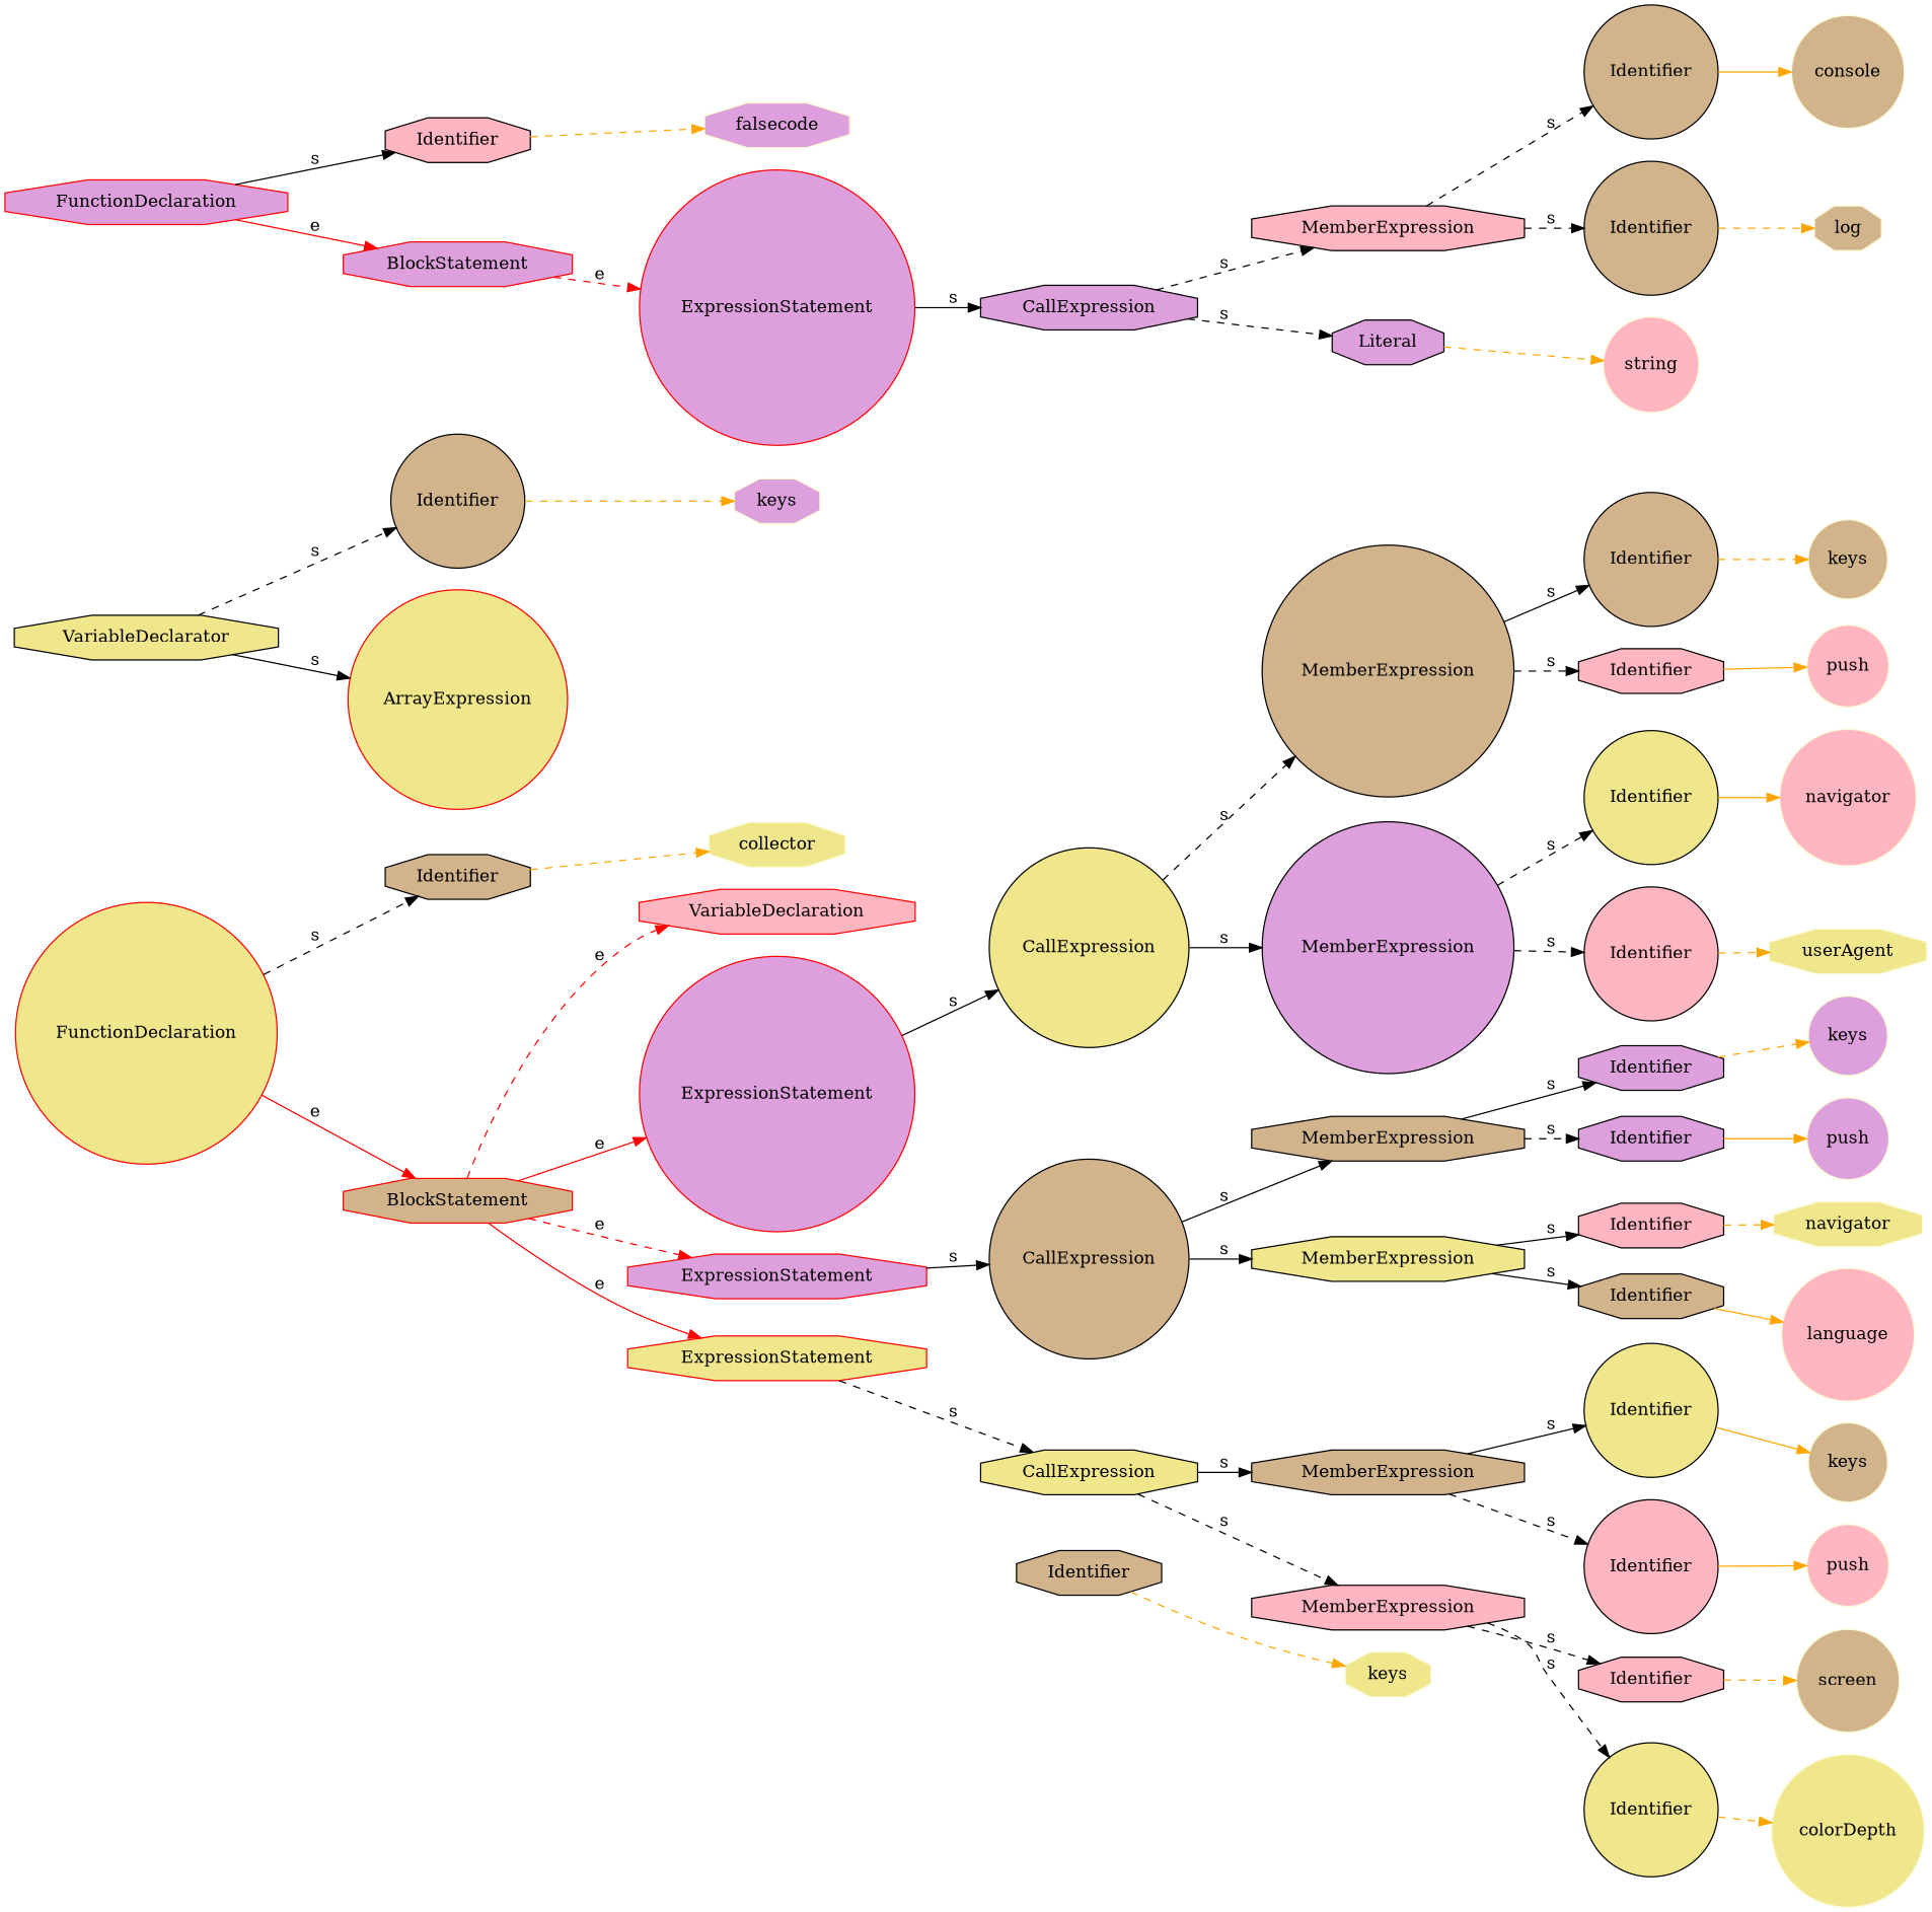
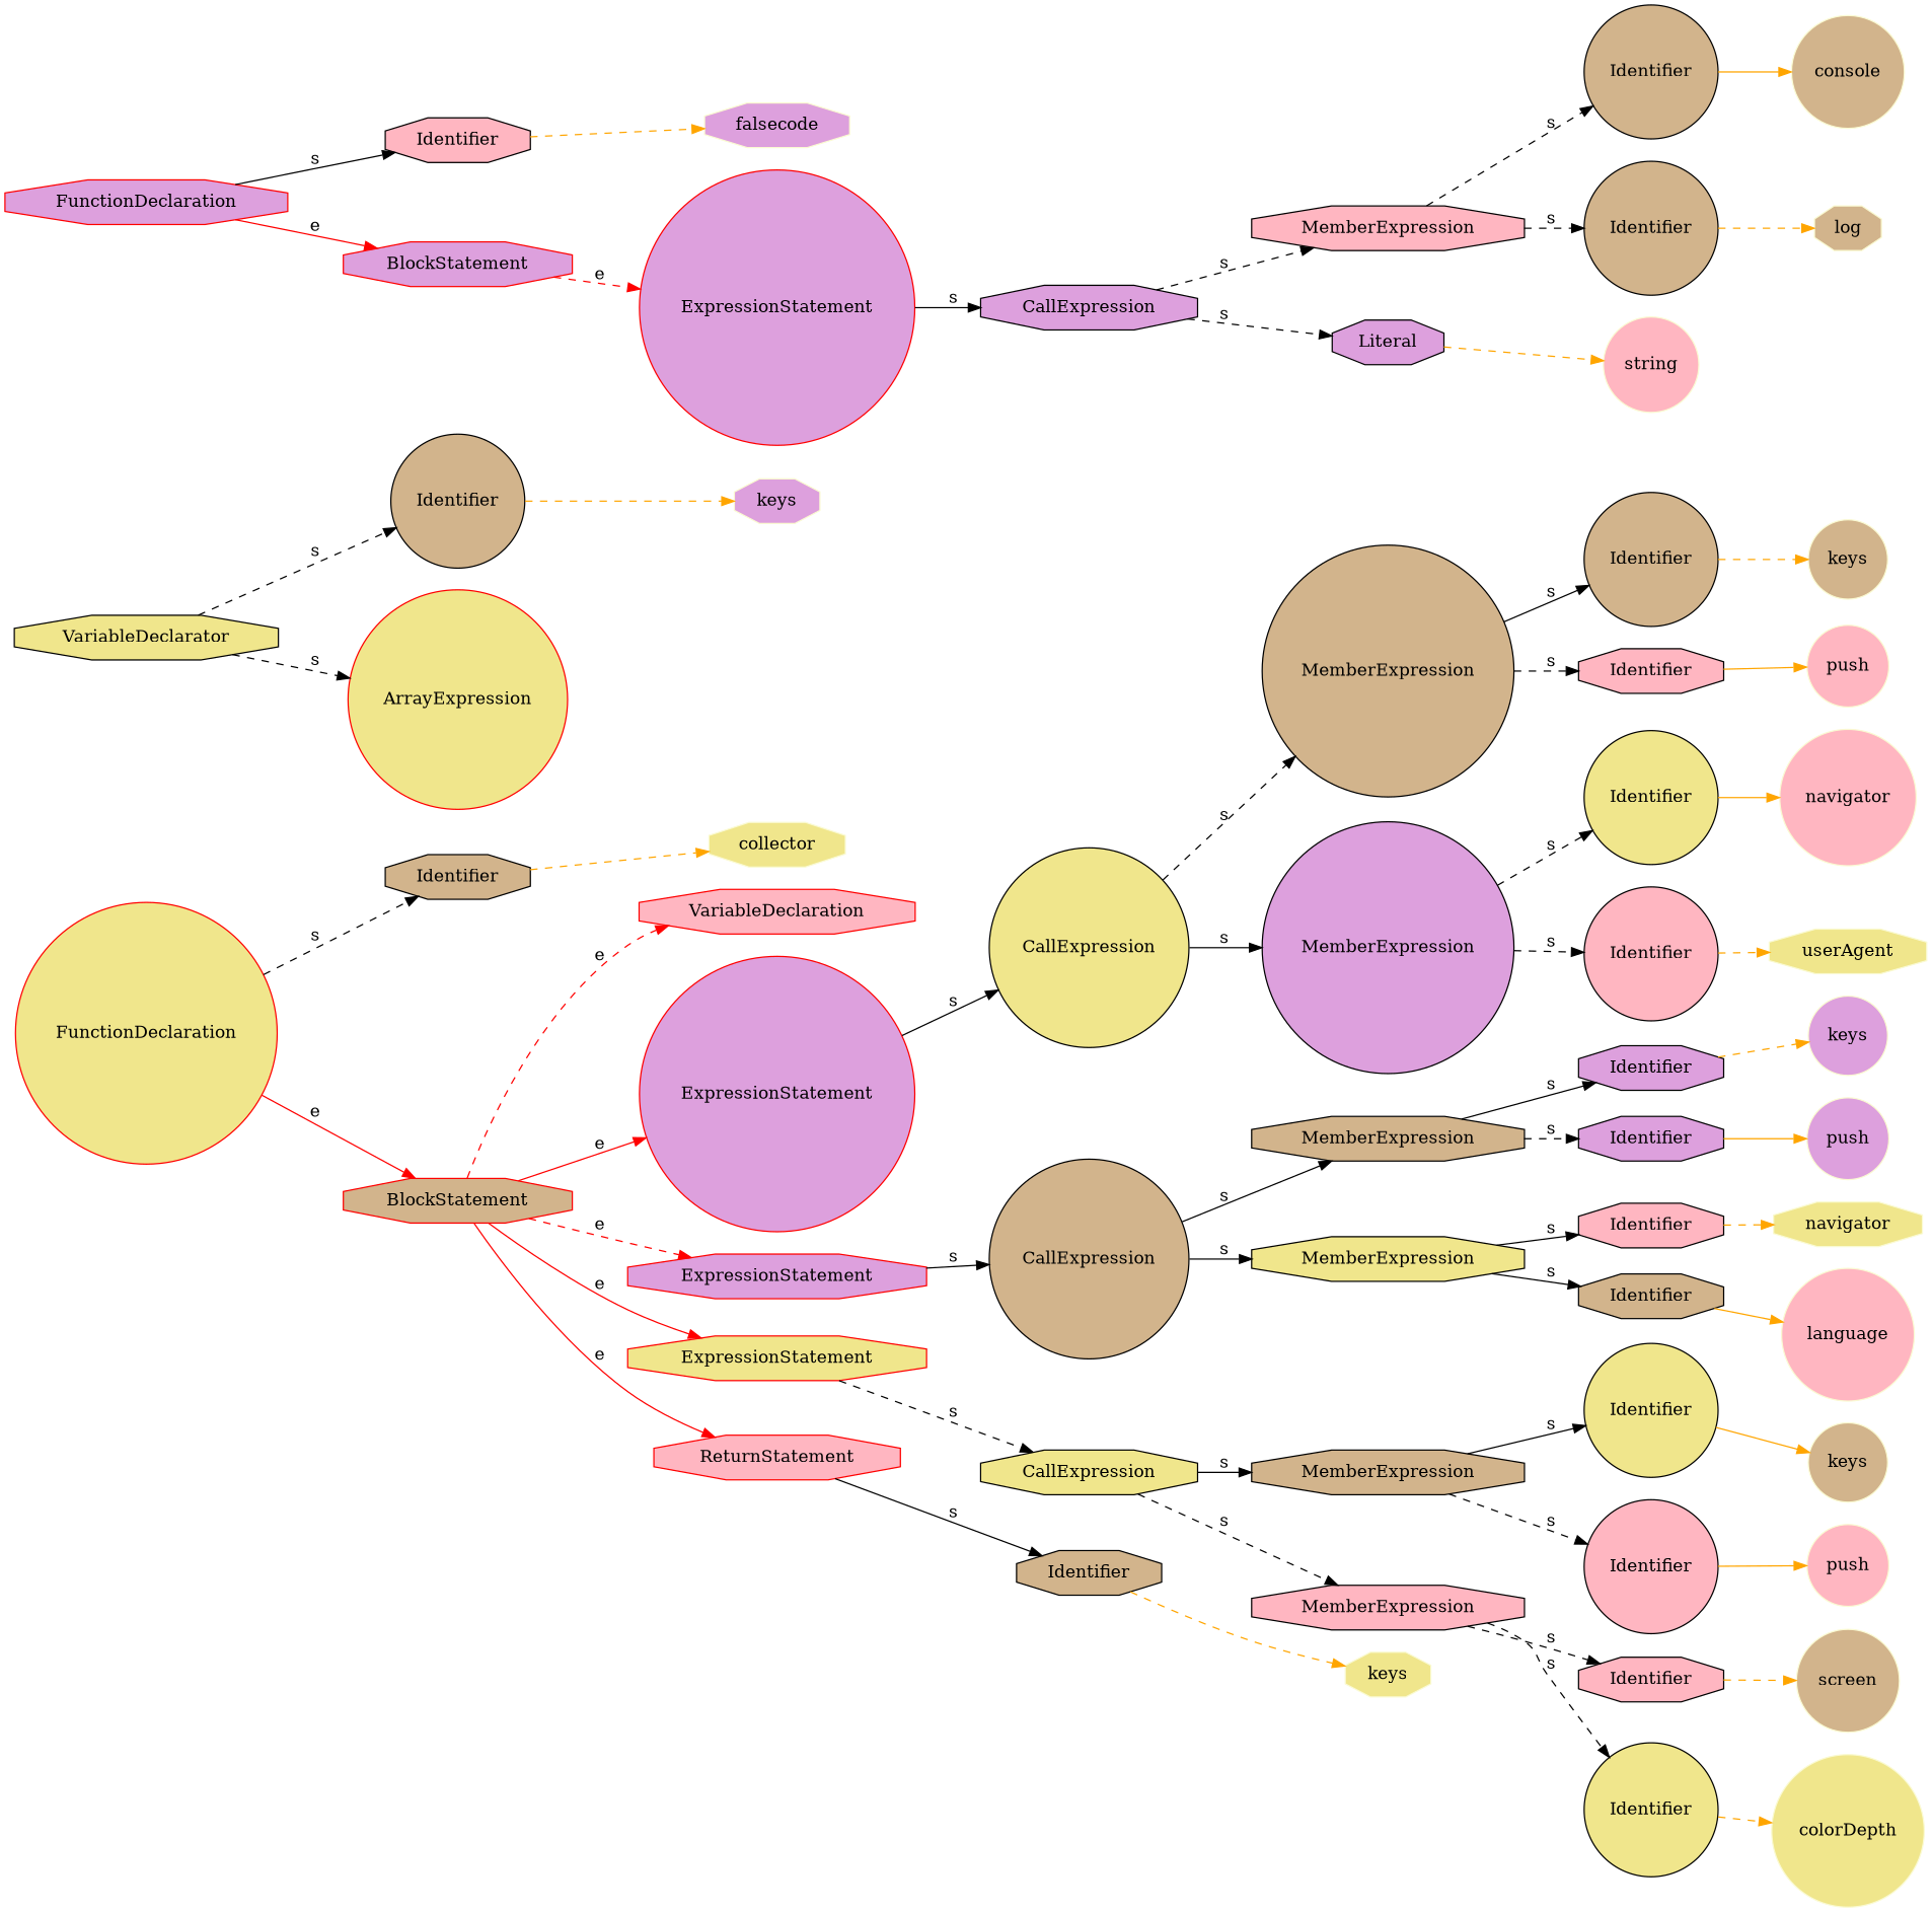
  digraph {
    rankdir=LR
    node [color=black fillcolor=tan shape=octagon style=filled]
    edge [color=black style=dashed]
    n1 [color=red fillcolor=khaki label=FunctionDeclaration shape=circle]
    n2 [label=Identifier]
    n3 [color=red label=BlockStatement]
    n4 [color=lightgoldenrodyellow fillcolor=khaki label=collector]
    n5 [color=red fillcolor=lightpink label=VariableDeclaration]
    n6 [color=red fillcolor=plum label=ExpressionStatement shape=circle]
    n7 [color=red fillcolor=plum label=ExpressionStatement]
    n8 [color=red fillcolor=khaki label=ExpressionStatement]
+   n9 [color=red fillcolor=lightpink label=ReturnStatement]
    n10 [fillcolor=khaki label=CallExpression shape=circle]
    n11 [label=CallExpression shape=circle]
    n12 [fillcolor=khaki label=CallExpression]
    n13 [label=Identifier]
    n14 [fillcolor=khaki label=VariableDeclarator]
    n15 [label=Identifier shape=circle]
    n16 [color=red fillcolor=khaki label=ArrayExpression shape=circle]
    n17 [color=lightgoldenrodyellow fillcolor=plum label=keys]
    n18 [label=MemberExpression shape=circle]
    n19 [fillcolor=plum label=MemberExpression shape=circle]
    n20 [label=Identifier shape=circle]
    n21 [fillcolor=lightpink label=Identifier]
    n22 [fillcolor=khaki label=Identifier shape=circle]
    n23 [fillcolor=lightpink label=Identifier shape=circle]
    n24 [color=lightgoldenrodyellow label=keys shape=circle]
    n25 [color=lightgoldenrodyellow fillcolor=lightpink label=push shape=circle]
    n26 [color=lightgoldenrodyellow fillcolor=lightpink label=navigator shape=circle]
    n27 [color=lightgoldenrodyellow fillcolor=khaki label=userAgent]
    n28 [label=MemberExpression]
    n29 [fillcolor=khaki label=MemberExpression]
    n30 [fillcolor=plum label=Identifier]
    n31 [fillcolor=plum label=Identifier]
    n32 [fillcolor=lightpink label=Identifier]
    n33 [label=Identifier]
    n34 [color=lightgoldenrodyellow fillcolor=plum label=keys shape=circle]
    n35 [color=lightgoldenrodyellow fillcolor=plum label=push shape=circle]
    n36 [color=lightgoldenrodyellow fillcolor=khaki label=navigator]
    n37 [color=lightgoldenrodyellow fillcolor=lightpink label=language shape=circle]
    n38 [label=MemberExpression]
    n39 [fillcolor=lightpink label=MemberExpression]
    n40 [fillcolor=khaki label=Identifier shape=circle]
    n41 [fillcolor=lightpink label=Identifier shape=circle]
    n42 [fillcolor=lightpink label=Identifier]
    n43 [fillcolor=khaki label=Identifier shape=circle]
    n44 [color=lightgoldenrodyellow label=keys shape=circle]
    n45 [color=lightgoldenrodyellow fillcolor=lightpink label=push shape=circle]
    n46 [color=lightgoldenrodyellow label=screen shape=circle]
    n47 [color=lightgoldenrodyellow fillcolor=khaki label=colorDepth shape=circle]
    n48 [color=lightgoldenrodyellow fillcolor=khaki label=keys]
    n49 [color=red fillcolor=plum label=FunctionDeclaration]
    n50 [fillcolor=lightpink label=Identifier]
    n51 [color=red fillcolor=plum label=BlockStatement]
    n52 [color=lightgoldenrodyellow fillcolor=plum label=falsecode]
    n53 [color=red fillcolor=plum label=ExpressionStatement shape=circle]
    n54 [fillcolor=plum label=CallExpression]
    n55 [fillcolor=lightpink label=MemberExpression]
    n56 [fillcolor=plum label=Literal]
    n57 [label=Identifier shape=circle]
    n58 [label=Identifier shape=circle]
    n59 [color=lightgoldenrodyellow fillcolor=lightpink label=string shape=circle]
    n60 [color=lightgoldenrodyellow label=console shape=circle]
    n61 [color=lightgoldenrodyellow label=log]
    n1 -> n2 [label=s]
    n1 -> n3 [color=red label=e style=solid]
    n2 -> n4 [color=orange]
    n3 -> n5 [color=red label=e]
    n3 -> n6 [color=red label=e style=solid]
    n3 -> n7 [color=red label=e]
    n3 -> n8 [color=red label=e style=solid]
+   n3 -> n9 [color=red label=e style=solid]
    n6 -> n10 [label=s style=solid]
    n7 -> n11 [label=s style=solid]
    n8 -> n12 [label=s]
+   n9 -> n13 [label=s style=solid]
    n10 -> n18 [label=s]
    n10 -> n19 [label=s style=solid]
    n11 -> n28 [label=s style=solid]
    n11 -> n29 [label=s style=solid]
    n12 -> n38 [label=s style=solid]
    n12 -> n39 [label=s]
    n13 -> n48 [color=orange]
    n14 -> n15 [label=s]
-   n14 -> n16 [label=s style=solid]
+   n14 -> n16 [label=s]
    n15 -> n17 [color=orange]
    n18 -> n20 [label=s style=solid]
    n18 -> n21 [label=s]
    n19 -> n22 [label=s]
    n19 -> n23 [label=s]
    n20 -> n24 [color=orange]
    n21 -> n25 [color=orange style=solid]
    n22 -> n26 [color=orange style=solid]
    n23 -> n27 [color=orange]
    n28 -> n30 [label=s style=solid]
    n28 -> n31 [label=s]
    n29 -> n32 [label=s style=solid]
    n29 -> n33 [label=s style=solid]
    n30 -> n34 [color=orange]
    n31 -> n35 [color=orange style=solid]
    n32 -> n36 [color=orange]
    n33 -> n37 [color=orange style=solid]
    n38 -> n40 [label=s style=solid]
    n38 -> n41 [label=s]
    n39 -> n42 [label=s]
    n39 -> n43 [label=s]
    n40 -> n44 [color=orange style=solid]
    n41 -> n45 [color=orange style=solid]
    n42 -> n46 [color=orange]
    n43 -> n47 [color=orange]
    n49 -> n50 [label=s style=solid]
    n49 -> n51 [color=red label=e style=solid]
    n50 -> n52 [color=orange]
    n51 -> n53 [color=red label=e]
    n53 -> n54 [label=s style=solid]
    n54 -> n55 [label=s]
    n54 -> n56 [label=s]
    n55 -> n57 [label=s]
    n55 -> n58 [label=s]
    n56 -> n59 [color=orange]
    n57 -> n60 [color=orange style=solid]
    n58 -> n61 [color=orange]
  }
